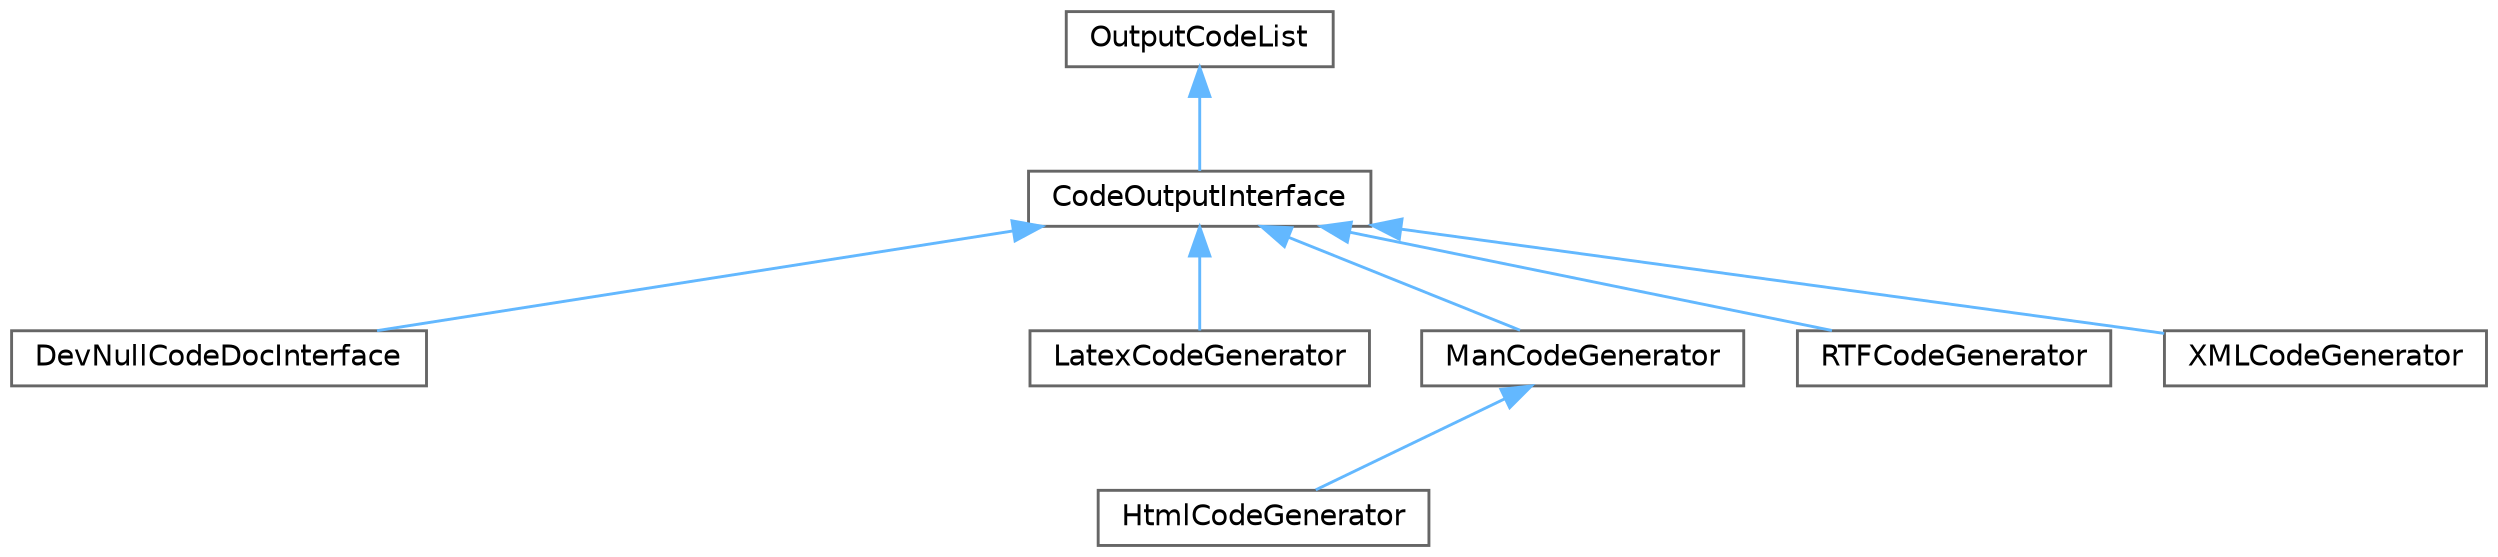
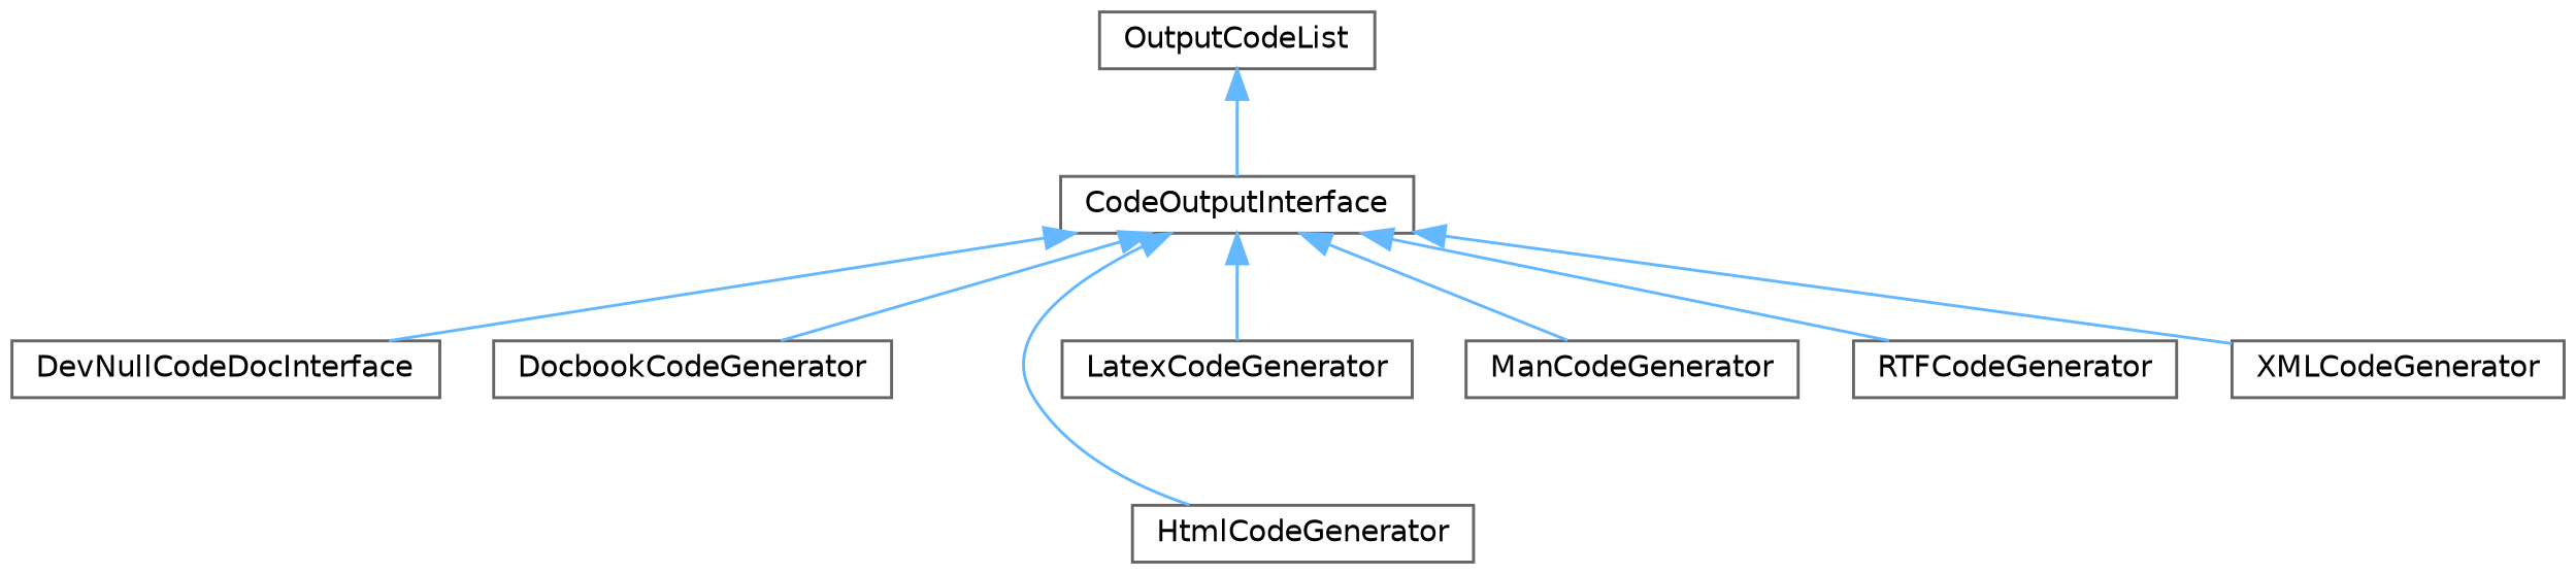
  digraph {
    rankdir=TB
    node [color=grey40 fillcolor=white fontname=Helvetica fontsize=10 shape=box style=filled]
    edge [color=steelblue1 dir=back fontname=Helvetica fontsize=10 labelfontname=Helvetica labelfontsize=10 style=solid]
    n1 [height=0.2 label=CodeOutputInterface width=0.4]
    n2 [height=0.2 label=DevNullCodeDocInterface width=0.4]
+   n3 [height=0.2 label=DocbookCodeGenerator width=0.4]
    n4 [height=0.2 label=HtmlCodeGenerator width=0.4]
    n5 [height=0.2 label=LatexCodeGenerator width=0.4]
    n6 [height=0.2 label=ManCodeGenerator width=0.4]
    n7 [height=0.2 label=RTFCodeGenerator width=0.4]
    n8 [height=0.2 label=XMLCodeGenerator width=0.4]
    n9 [height=0.2 label=OutputCodeList width=0.4]
    n1 -> n2
-   n6 -> n4
+   n1 -> n3
+   n1 -> n4
    n1 -> n5
    n1 -> n6
    n1 -> n7
    n1 -> n8
    n9 -> n1
  }
